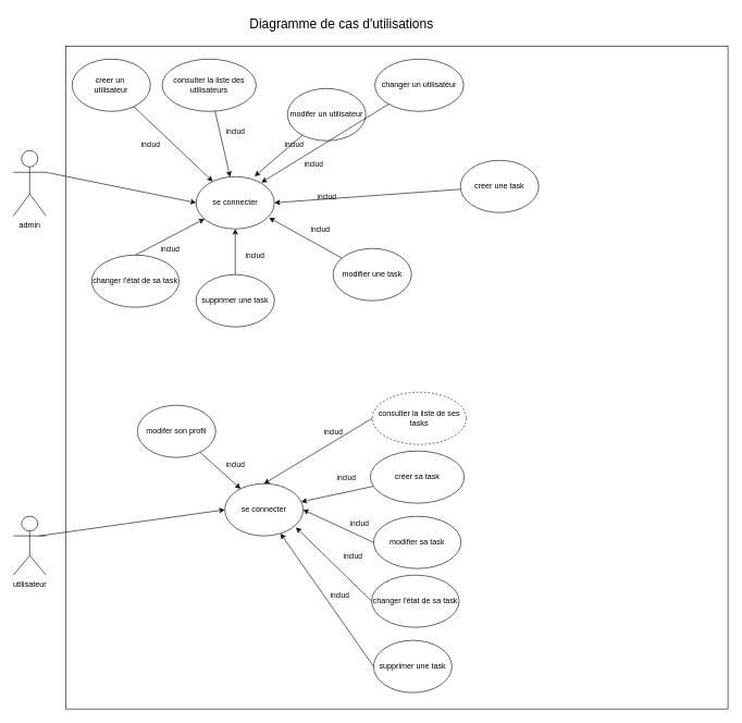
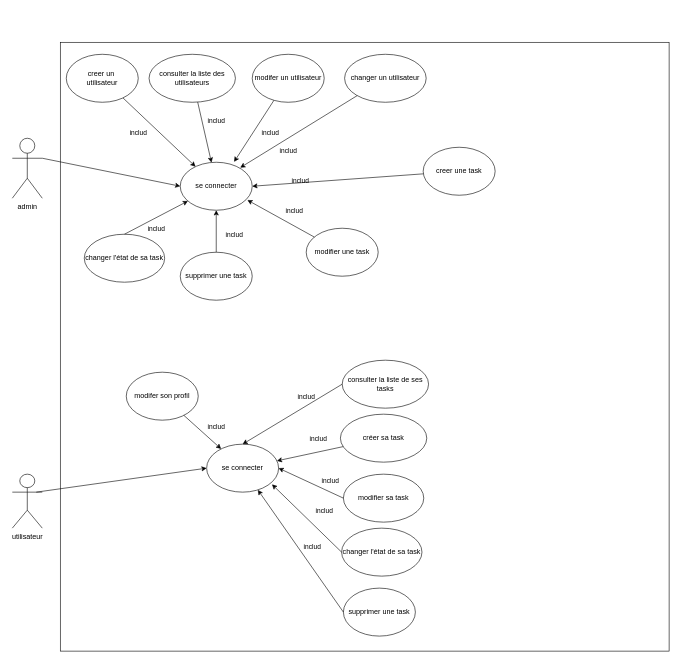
  <mxCell id="0" />
  <mxCell id="1" parent="0" />
  <mxCell id="2" value="" style="whiteSpace=wrap;html=1;aspect=fixed;" parent="1" vertex="1"><mxGeometry x="100" y="70" width="1015" height="1015" as="geometry" /></mxCell>
- <mxCell id="3" value="&lt;font style=&quot;font-size: 20px;&quot;&gt;Diagramme de cas d'utilisations&lt;/font&gt;" style="text;html=1;align=center;verticalAlign=middle;whiteSpace=wrap;rounded=0;" parent="1" vertex="1"><mxGeometry x="340" y="20" width="366" height="30" as="geometry" /></mxCell>
  <mxCell id="4" value="admin" style="shape=umlActor;verticalLabelPosition=bottom;verticalAlign=top;html=1;outlineConnect=0;" parent="1" vertex="1"><mxGeometry x="20" y="230" width="50" height="100" as="geometry" /></mxCell>
  <mxCell id="5" value="utilisateur" style="shape=umlActor;verticalLabelPosition=bottom;verticalAlign=top;html=1;outlineConnect=0;" parent="1" vertex="1"><mxGeometry x="20" y="790" width="50" height="90" as="geometry" /></mxCell>
  <mxCell id="6" value="changer l'état de sa task" style="ellipse;whiteSpace=wrap;html=1;" parent="1" vertex="1"><mxGeometry x="569" y="880" width="134" height="80" as="geometry" /></mxCell>
  <mxCell id="7" value="creer un&amp;nbsp;&lt;div&gt;utilisateur&lt;/div&gt;" style="ellipse;whiteSpace=wrap;html=1;" parent="1" vertex="1"><mxGeometry x="110" y="90" width="120" height="80" as="geometry" /></mxCell>
- <mxCell id="8" value="modifer un utilisateur" style="ellipse;whiteSpace=wrap;html=1;" parent="1" vertex="1"><mxGeometry x="440" y="135" width="120" height="80" as="geometry" /></mxCell>
+ <mxCell id="8" value="modifer un utilisateur" style="ellipse;whiteSpace=wrap;html=1;" parent="1" vertex="1"><mxGeometry x="420" y="90" width="120" height="80" as="geometry" /></mxCell>
  <mxCell id="9" value="créer sa task" style="ellipse;whiteSpace=wrap;html=1;" parent="1" vertex="1"><mxGeometry x="567" y="690" width="144" height="80" as="geometry" /></mxCell>
  <mxCell id="10" value="changer un utilisateur" style="ellipse;whiteSpace=wrap;html=1;" parent="1" vertex="1"><mxGeometry x="574" y="90" width="136" height="80" as="geometry" /></mxCell>
  <mxCell id="11" value="modifier une task" style="ellipse;whiteSpace=wrap;html=1;" parent="1" vertex="1"><mxGeometry x="510" y="380" width="120" height="80" as="geometry" /></mxCell>
  <mxCell id="12" value="supprimer une task" style="ellipse;whiteSpace=wrap;html=1;" parent="1" vertex="1"><mxGeometry x="300" y="420" width="120" height="80" as="geometry" /></mxCell>
  <mxCell id="13" value="consulter la liste des utilisateurs" style="ellipse;whiteSpace=wrap;html=1;" parent="1" vertex="1"><mxGeometry x="248" y="90" width="144" height="80" as="geometry" /></mxCell>
  <mxCell id="14" value="" style="endArrow=classic;html=1;rounded=0;entryX=0;entryY=0.5;entryDx=0;entryDy=0;exitX=1;exitY=0.333;exitDx=0;exitDy=0;exitPerimeter=0;" parent="1" source="4" target="15" edge="1"><mxGeometry width="50" height="50" relative="1" as="geometry"><mxPoint x="60" y="263" as="sourcePoint" /><mxPoint x="188" y="557" as="targetPoint" /></mxGeometry></mxCell>
  <mxCell id="15" value="se connecter" style="ellipse;whiteSpace=wrap;html=1;" parent="1" vertex="1"><mxGeometry x="300" y="270" width="120" height="80" as="geometry" /></mxCell>
  <mxCell id="16" value="creer une task" style="ellipse;whiteSpace=wrap;html=1;" parent="1" vertex="1"><mxGeometry x="705" y="245" width="120" height="80" as="geometry" /></mxCell>
  <mxCell id="17" value="se connecter" style="ellipse;whiteSpace=wrap;html=1;" parent="1" vertex="1"><mxGeometry x="344" y="740" width="120" height="80" as="geometry" /></mxCell>
  <mxCell id="18" value="" style="endArrow=classic;html=1;rounded=0;entryX=0;entryY=0.5;entryDx=0;entryDy=0;" parent="1" target="17" edge="1"><mxGeometry width="50" height="50" relative="1" as="geometry"><mxPoint x="60" y="820" as="sourcePoint" /><mxPoint x="380" y="340" as="targetPoint" /></mxGeometry></mxCell>
  <mxCell id="19" value="modifer son profil" style="ellipse;whiteSpace=wrap;html=1;" parent="1" vertex="1"><mxGeometry x="210" y="620" width="120" height="80" as="geometry" /></mxCell>
  <mxCell id="20" value="" style="endArrow=classic;html=1;rounded=0;" parent="1" source="19" target="17" edge="1"><mxGeometry width="50" height="50" relative="1" as="geometry"><mxPoint x="394" y="713" as="sourcePoint" /><mxPoint x="410" y="760" as="targetPoint" /></mxGeometry></mxCell>
  <mxCell id="21" value="" style="endArrow=classic;html=1;rounded=0;" parent="1" source="9" edge="1" target="17"><mxGeometry width="50" height="50" relative="1" as="geometry"><mxPoint x="629" y="696" as="sourcePoint" /><mxPoint x="462" y="782" as="targetPoint" /></mxGeometry></mxCell>
  <mxCell id="22" value="" style="endArrow=classic;html=1;rounded=0;entryX=0.908;entryY=0.838;entryDx=0;entryDy=0;exitX=0;exitY=0.5;exitDx=0;exitDy=0;entryPerimeter=0;" parent="1" source="6" target="17" edge="1"><mxGeometry width="50" height="50" relative="1" as="geometry"><mxPoint x="623" y="790" as="sourcePoint" /><mxPoint x="472" y="792" as="targetPoint" /></mxGeometry></mxCell>
  <mxCell id="23" value="" style="endArrow=classic;html=1;rounded=0;" parent="1" source="7" target="15" edge="1"><mxGeometry width="50" height="50" relative="1" as="geometry"><mxPoint x="232" y="708" as="sourcePoint" /><mxPoint x="368" y="772" as="targetPoint" /></mxGeometry></mxCell>
  <mxCell id="24" value="includ" style="edgeLabel;html=1;align=center;verticalAlign=middle;resizable=0;points=[];" vertex="1" connectable="0" parent="23"><mxGeometry x="-0.161" y="2" relative="1" as="geometry"><mxPoint x="-27" y="11" as="offset" /></mxGeometry></mxCell>
  <mxCell id="25" value="includ" style="edgeLabel;html=1;align=center;verticalAlign=middle;resizable=0;points=[];" vertex="1" connectable="0" parent="23"><mxGeometry x="-0.161" y="2" relative="1" as="geometry"><mxPoint x="103" y="-9" as="offset" /></mxGeometry></mxCell>
  <mxCell id="26" value="includ" style="edgeLabel;html=1;align=center;verticalAlign=middle;resizable=0;points=[];" vertex="1" connectable="0" parent="23"><mxGeometry x="-0.161" y="2" relative="1" as="geometry"><mxPoint x="193" y="11" as="offset" /></mxGeometry></mxCell>
  <mxCell id="27" value="includ" style="edgeLabel;html=1;align=center;verticalAlign=middle;resizable=0;points=[];" vertex="1" connectable="0" parent="23"><mxGeometry x="-0.161" y="2" relative="1" as="geometry"><mxPoint x="223" y="41" as="offset" /></mxGeometry></mxCell>
  <mxCell id="28" value="includ" style="edgeLabel;html=1;align=center;verticalAlign=middle;resizable=0;points=[];" vertex="1" connectable="0" parent="23"><mxGeometry x="-0.161" y="2" relative="1" as="geometry"><mxPoint x="243" y="91" as="offset" /></mxGeometry></mxCell>
  <mxCell id="29" value="includ" style="edgeLabel;html=1;align=center;verticalAlign=middle;resizable=0;points=[];" vertex="1" connectable="0" parent="23"><mxGeometry x="-0.161" y="2" relative="1" as="geometry"><mxPoint x="233" y="141" as="offset" /></mxGeometry></mxCell>
  <mxCell id="30" value="includ" style="edgeLabel;html=1;align=center;verticalAlign=middle;resizable=0;points=[];" vertex="1" connectable="0" parent="23"><mxGeometry x="-0.161" y="2" relative="1" as="geometry"><mxPoint x="133" y="181" as="offset" /></mxGeometry></mxCell>
  <mxCell id="31" value="includ" style="edgeLabel;html=1;align=center;verticalAlign=middle;resizable=0;points=[];" vertex="1" connectable="0" parent="23"><mxGeometry x="-0.161" y="2" relative="1" as="geometry"><mxPoint x="293" y="591" as="offset" /></mxGeometry></mxCell>
  <mxCell id="32" value="includ" style="edgeLabel;html=1;align=center;verticalAlign=middle;resizable=0;points=[];" vertex="1" connectable="0" parent="23"><mxGeometry x="-0.161" y="2" relative="1" as="geometry"><mxPoint x="103" y="501" as="offset" /></mxGeometry></mxCell>
  <mxCell id="33" value="includ" style="edgeLabel;html=1;align=center;verticalAlign=middle;resizable=0;points=[];" vertex="1" connectable="0" parent="23"><mxGeometry x="-0.161" y="2" relative="1" as="geometry"><mxPoint x="263" y="701" as="offset" /></mxGeometry></mxCell>
  <mxCell id="34" value="includ" style="edgeLabel;html=1;align=center;verticalAlign=middle;resizable=0;points=[];" vertex="1" connectable="0" parent="23"><mxGeometry x="-0.161" y="2" relative="1" as="geometry"><mxPoint x="283" y="641" as="offset" /></mxGeometry></mxCell>
  <mxCell id="35" value="includ" style="edgeLabel;html=1;align=center;verticalAlign=middle;resizable=0;points=[];" vertex="1" connectable="0" parent="23"><mxGeometry x="-0.161" y="2" relative="1" as="geometry"><mxPoint x="3" y="171" as="offset" /></mxGeometry></mxCell>
  <mxCell id="36" value="includ" style="edgeLabel;html=1;align=center;verticalAlign=middle;resizable=0;points=[];" vertex="1" connectable="0" parent="23"><mxGeometry x="-0.161" y="2" relative="1" as="geometry"><mxPoint x="253" y="451" as="offset" /></mxGeometry></mxCell>
  <mxCell id="37" value="includ" style="edgeLabel;html=1;align=center;verticalAlign=middle;resizable=0;points=[];" vertex="1" connectable="0" parent="23"><mxGeometry x="-0.161" y="2" relative="1" as="geometry"><mxPoint x="273" y="521" as="offset" /></mxGeometry></mxCell>
  <mxCell id="38" value="" style="endArrow=classic;html=1;rounded=0;entryX=0.434;entryY=0.007;entryDx=0;entryDy=0;entryPerimeter=0;" parent="1" source="13" target="15" edge="1"><mxGeometry width="50" height="50" relative="1" as="geometry"><mxPoint x="206" y="172" as="sourcePoint" /><mxPoint x="334" y="288" as="targetPoint" /></mxGeometry></mxCell>
  <mxCell id="39" value="" style="endArrow=classic;html=1;rounded=0;entryX=0.748;entryY=-0.008;entryDx=0;entryDy=0;entryPerimeter=0;" parent="1" source="8" target="15" edge="1"><mxGeometry width="50" height="50" relative="1" as="geometry"><mxPoint x="339" y="180" as="sourcePoint" /><mxPoint x="362" y="281" as="targetPoint" /></mxGeometry></mxCell>
  <mxCell id="40" value="" style="endArrow=classic;html=1;rounded=0;entryX=0.748;entryY=-0.008;entryDx=0;entryDy=0;entryPerimeter=0;" parent="1" source="10" edge="1"><mxGeometry width="50" height="50" relative="1" as="geometry"><mxPoint x="466" y="177" as="sourcePoint" /><mxPoint x="400" y="279" as="targetPoint" /></mxGeometry></mxCell>
  <mxCell id="41" value="" style="endArrow=classic;html=1;rounded=0;entryX=1;entryY=0.5;entryDx=0;entryDy=0;" parent="1" source="16" target="15" edge="1"><mxGeometry width="50" height="50" relative="1" as="geometry"><mxPoint x="603" y="168" as="sourcePoint" /><mxPoint x="410" y="289" as="targetPoint" /></mxGeometry></mxCell>
  <mxCell id="42" value="" style="endArrow=classic;html=1;rounded=0;entryX=0.933;entryY=0.788;entryDx=0;entryDy=0;entryPerimeter=0;" parent="1" source="11" target="15" edge="1"><mxGeometry width="50" height="50" relative="1" as="geometry"><mxPoint x="615" y="266" as="sourcePoint" /><mxPoint x="430" y="320" as="targetPoint" /></mxGeometry></mxCell>
  <mxCell id="43" value="" style="endArrow=classic;html=1;rounded=0;entryX=0.5;entryY=1;entryDx=0;entryDy=0;" parent="1" source="12" target="15" edge="1"><mxGeometry width="50" height="50" relative="1" as="geometry"><mxPoint x="619" y="350" as="sourcePoint" /><mxPoint x="421" y="349" as="targetPoint" /></mxGeometry></mxCell>
  <mxCell id="44" value="modifier sa task" style="ellipse;whiteSpace=wrap;html=1;" vertex="1" parent="1"><mxGeometry x="572" y="790" width="134" height="80" as="geometry" /></mxCell>
  <mxCell id="45" value="" style="endArrow=classic;html=1;rounded=0;entryX=1;entryY=0.5;entryDx=0;entryDy=0;exitX=0;exitY=0.5;exitDx=0;exitDy=0;" edge="1" parent="1" source="44" target="17"><mxGeometry width="50" height="50" relative="1" as="geometry"><mxPoint x="70" y="830" as="sourcePoint" /><mxPoint x="354" y="790" as="targetPoint" /></mxGeometry></mxCell>
  <mxCell id="46" value="changer l'état de sa task" style="ellipse;whiteSpace=wrap;html=1;" vertex="1" parent="1"><mxGeometry x="140" y="390" width="134" height="80" as="geometry" /></mxCell>
  <mxCell id="47" value="" style="endArrow=classic;html=1;rounded=0;exitX=0.5;exitY=0;exitDx=0;exitDy=0;" edge="1" parent="1" source="46" target="15"><mxGeometry width="50" height="50" relative="1" as="geometry"><mxPoint x="370" y="430" as="sourcePoint" /><mxPoint x="370" y="360" as="targetPoint" /></mxGeometry></mxCell>
  <mxCell id="48" value="supprimer une task" style="ellipse;whiteSpace=wrap;html=1;" vertex="1" parent="1"><mxGeometry x="572" y="980" width="120" height="80" as="geometry" /></mxCell>
  <mxCell id="49" value="" style="endArrow=classic;html=1;rounded=0;exitX=0;exitY=0.5;exitDx=0;exitDy=0;" edge="1" parent="1" source="48" target="17"><mxGeometry width="50" height="50" relative="1" as="geometry"><mxPoint x="534" y="405" as="sourcePoint" /><mxPoint x="422" y="343" as="targetPoint" /></mxGeometry></mxCell>
- <mxCell id="50" value="consulter la liste de ses tasks" style="ellipse;whiteSpace=wrap;html=1;dashed=1;" vertex="1" parent="1"><mxGeometry x="570" y="600" width="144" height="80" as="geometry" /></mxCell>
+ <mxCell id="50" value="consulter la liste de ses tasks" style="ellipse;whiteSpace=wrap;html=1;" vertex="1" parent="1"><mxGeometry x="570" y="600" width="144" height="80" as="geometry" /></mxCell>
  <mxCell id="51" value="" style="endArrow=classic;html=1;rounded=0;entryX=0.5;entryY=0;entryDx=0;entryDy=0;exitX=0;exitY=0.5;exitDx=0;exitDy=0;" edge="1" parent="1" source="50" target="17"><mxGeometry width="50" height="50" relative="1" as="geometry"><mxPoint x="580" y="741" as="sourcePoint" /><mxPoint x="456" y="762" as="targetPoint" /></mxGeometry></mxCell>
